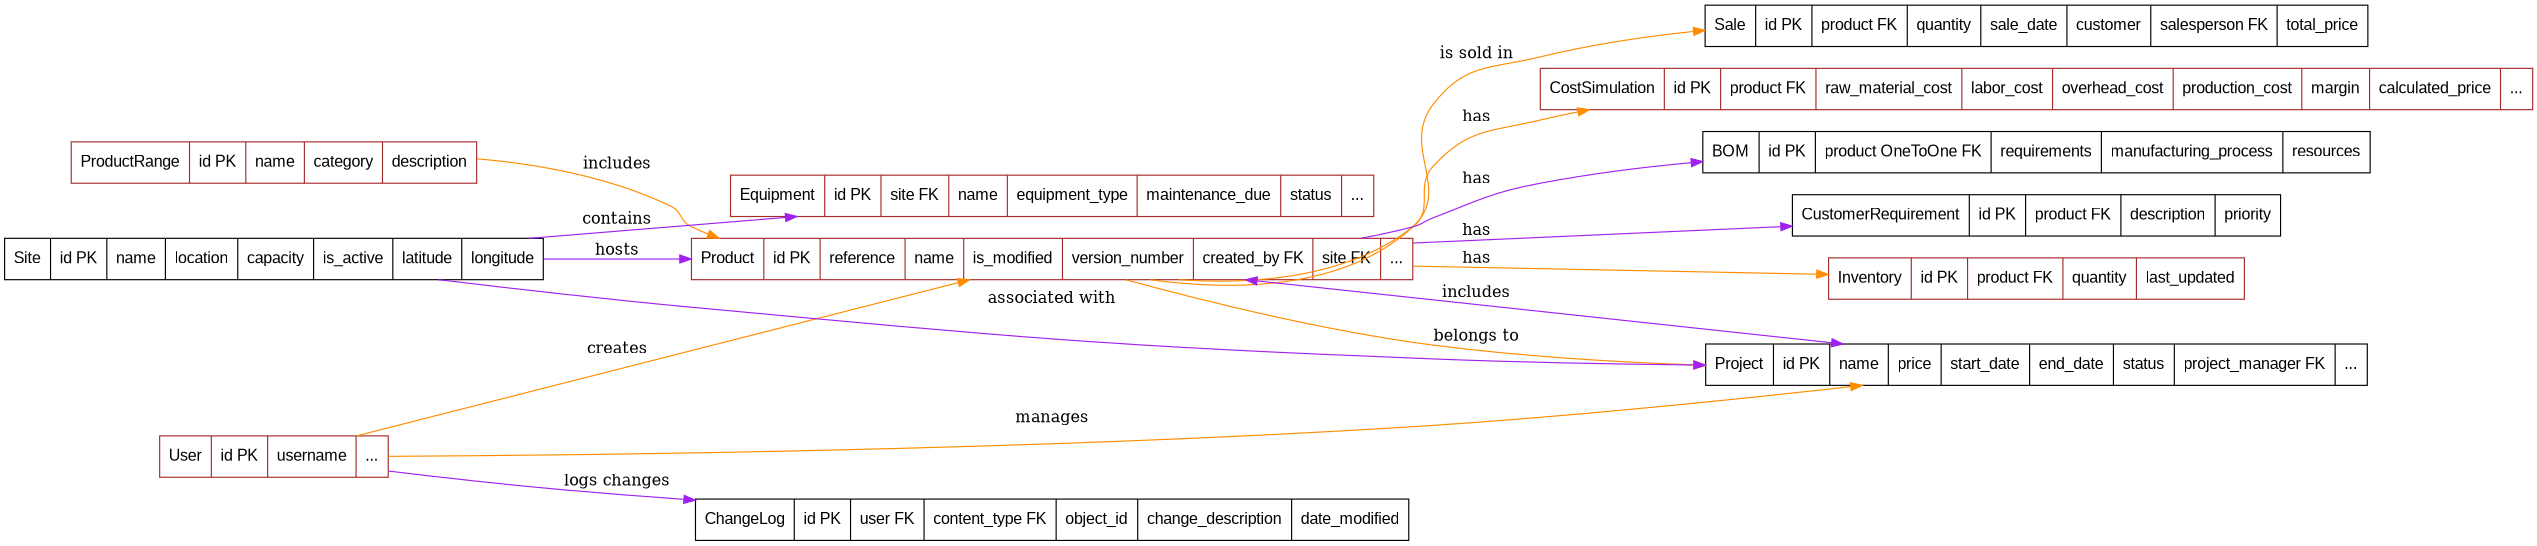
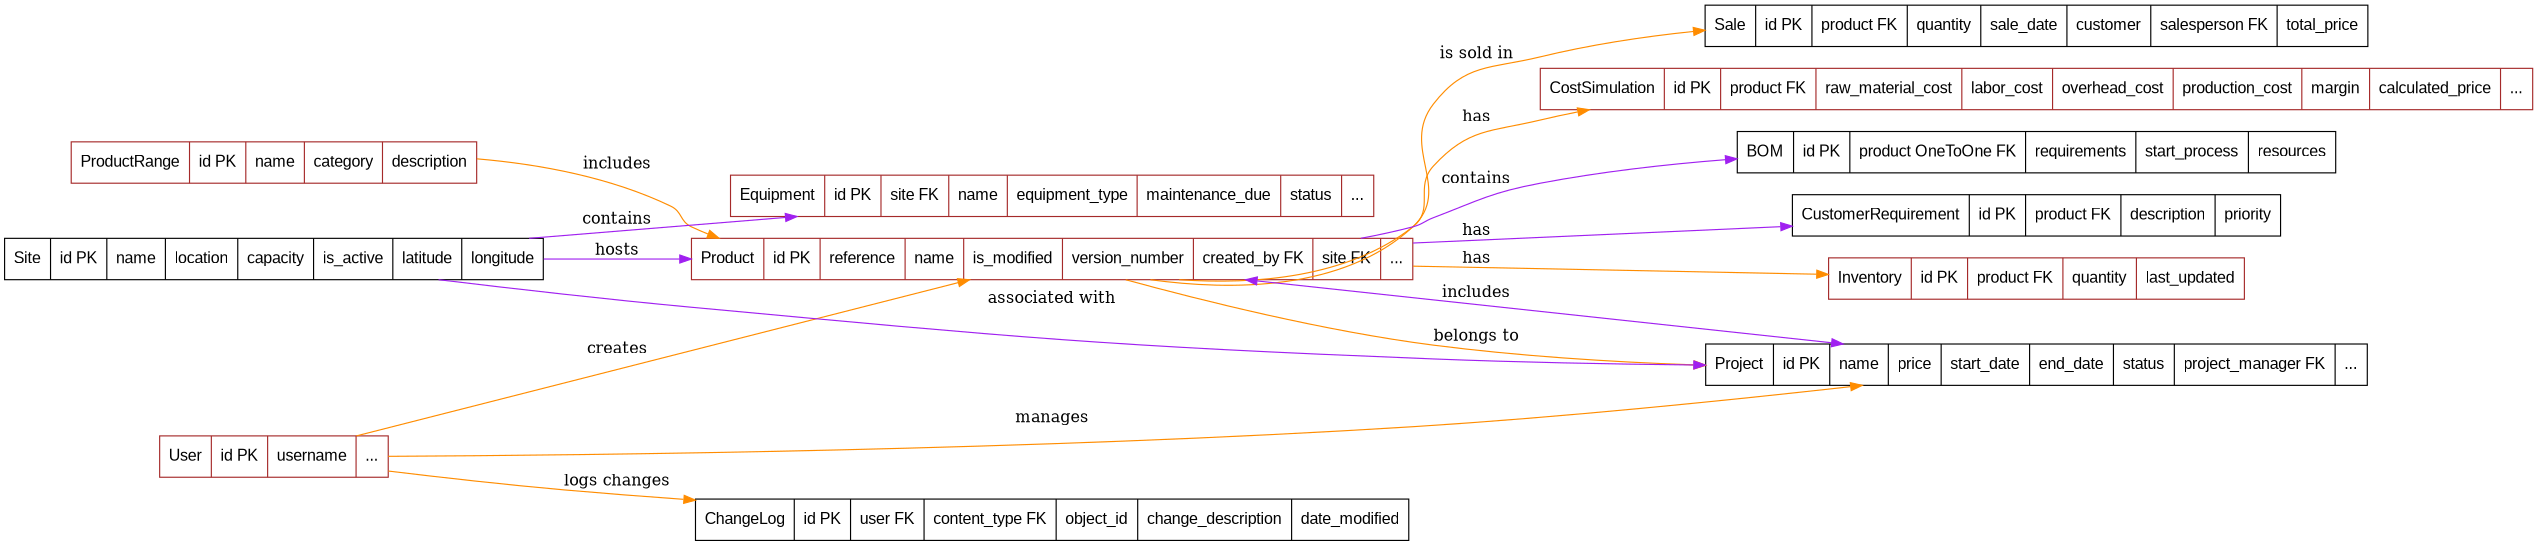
  digraph {
    rankdir=LR
    node [color=brown fontname=Arial shape=record]
    edge [color=darkorange]
    n1 [label="{User|id PK|username|...}"]
    n2 [label="{Product|id PK|reference|name|is_modified|version_number|created_by FK|site FK|...}"]
    n3 [color=black label="{Project|id PK|name|price|start_date|end_date|status|project_manager FK|...}"]
    n4 [color=black label="{ChangeLog|id PK|user FK|content_type FK|object_id|change_description|date_modified}"]
    n5 [color=black label="{Sale|id PK|product FK|quantity|sale_date|customer|salesperson FK|total_price}"]
    n6 [label="{CostSimulation|id PK|product FK|raw_material_cost|labor_cost|overhead_cost|production_cost|margin|calculated_price|...}"]
-   n7 [color=black label="{BOM|id PK|product OneToOne FK|requirements|manufacturing_process|resources}"]
+   n7 [color=black label="{BOM|id PK|product OneToOne FK|requirements|start_process|resources}"]
    n8 [color=black label="{CustomerRequirement|id PK|product FK|description|priority}"]
    n9 [label="{Inventory|id PK|product FK|quantity|last_updated}"]
    n10 [label="{ProductRange|id PK|name|category|description}"]
    n11 [color=black label="{Site|id PK|name|location|capacity|is_active|latitude|longitude}"]
    n12 [label="{Equipment|id PK|site FK|name|equipment_type|maintenance_due|status|...}"]
    n1 -> n2 [label=creates]
    n1 -> n3 [label=manages]
-   n1 -> n4 [color=purple label="logs changes"]
+   n1 -> n4 [label="logs changes"]
    n2 -> n3 [label="belongs to"]
    n2 -> n5 [label="is sold in"]
    n2 -> n6 [label=has]
-   n2 -> n7 [color=purple label=has]
+   n2 -> n7 [color=purple label=contains]
    n2 -> n8 [color=purple label=has]
    n2 -> n9 [label=has]
    n3 -> n2 [color=purple dir=both label=includes]
    n10 -> n2 [label=includes]
    n11 -> n2 [color=purple label=hosts]
    n11 -> n3 [color=purple label="associated with"]
    n11 -> n12 [color=purple label=contains]
  }
